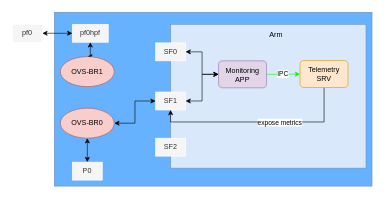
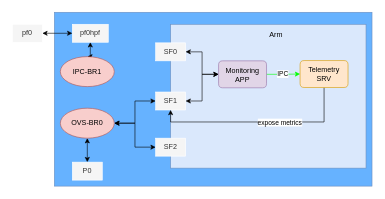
  <mxCell id="0" />
  <mxCell id="1" parent="0" />
  <mxCell id="2" value="" style="rounded=0;whiteSpace=wrap;html=1;fillColor=#66B2FF;strokeColor=#6c8ebf;" parent="1" vertex="1"><mxGeometry x="90" y="20" width="530" height="290" as="geometry" /></mxCell>
  <mxCell id="3" value="BlueField2" style="text;html=1;strokeColor=none;fillColor=none;align=center;verticalAlign=middle;whiteSpace=wrap;rounded=0;" parent="1" vertex="1"><mxGeometry x="460" y="153" width="60" height="30" as="geometry" /></mxCell>
  <mxCell id="4" style="edgeStyle=orthogonalEdgeStyle;rounded=0;orthogonalLoop=1;jettySize=auto;html=1;exitX=1;exitY=0.5;exitDx=0;exitDy=0;entryX=0;entryY=0.5;entryDx=0;entryDy=0;startArrow=classic;startFill=1;endArrow=classic;endFill=1;" parent="1" source="5" target="6" edge="1"><mxGeometry relative="1" as="geometry" /></mxCell>
  <mxCell id="5" value="pf0" style="rounded=0;whiteSpace=wrap;html=1;fillColor=#f5f5f5;fontColor=#333333;strokeColor=#FFFFFF;" parent="1" vertex="1"><mxGeometry x="20" y="40" width="50" height="30" as="geometry" /></mxCell>
  <mxCell id="6" value="pf0hpf" style="rounded=0;whiteSpace=wrap;html=1;fillColor=#f5f5f5;fontColor=#333333;strokeColor=#FFFFFF;" parent="1" vertex="1"><mxGeometry x="120" y="40" width="60" height="30" as="geometry" /></mxCell>
  <mxCell id="7" value="" style="rounded=0;whiteSpace=wrap;html=1;fillColor=#dae8fc;strokeColor=#6c8ebf;" parent="1" vertex="1"><mxGeometry x="284" y="40" width="326" height="240" as="geometry" /></mxCell>
  <mxCell id="8" value="Arm" style="text;html=1;strokeColor=none;fillColor=none;align=center;verticalAlign=middle;whiteSpace=wrap;rounded=0;" parent="1" vertex="1"><mxGeometry x="430" y="42.5" width="60" height="30" as="geometry" /></mxCell>
  <mxCell id="9" style="edgeStyle=orthogonalEdgeStyle;rounded=0;orthogonalLoop=1;jettySize=auto;html=1;exitX=0.5;exitY=0;exitDx=0;exitDy=0;entryX=0.5;entryY=1;entryDx=0;entryDy=0;startArrow=classic;startFill=1;" parent="1" source="21" target="6" edge="1"><mxGeometry relative="1" as="geometry"><mxPoint x="145" y="94" as="sourcePoint" /></mxGeometry></mxCell>
  <mxCell id="10" style="edgeStyle=orthogonalEdgeStyle;rounded=0;orthogonalLoop=1;jettySize=auto;html=1;exitX=0.5;exitY=1;exitDx=0;exitDy=0;startArrow=classic;startFill=1;" parent="1" source="20" target="15" edge="1"><mxGeometry relative="1" as="geometry"><mxPoint x="145" y="200" as="sourcePoint" /></mxGeometry></mxCell>
  <mxCell id="11" style="edgeStyle=orthogonalEdgeStyle;rounded=0;orthogonalLoop=1;jettySize=auto;html=1;exitX=1;exitY=0.5;exitDx=0;exitDy=0;entryX=0;entryY=0.5;entryDx=0;entryDy=0;startArrow=classic;startFill=1;" parent="1" source="20" target="14" edge="1"><mxGeometry relative="1" as="geometry"><mxPoint x="180" y="190" as="sourcePoint" /></mxGeometry></mxCell>
  <mxCell id="12" value="SF0" style="rounded=0;whiteSpace=wrap;html=1;fillColor=#f5f5f5;fontColor=#333333;strokeColor=#FFFFFF;" parent="1" vertex="1"><mxGeometry x="259" y="71" width="50" height="30" as="geometry" /></mxCell>
  <mxCell id="13" style="edgeStyle=orthogonalEdgeStyle;rounded=0;orthogonalLoop=1;jettySize=auto;html=1;exitX=1;exitY=0.5;exitDx=0;exitDy=0;entryX=0;entryY=0.5;entryDx=0;entryDy=0;startArrow=classic;startFill=1;" parent="1" source="14" target="19" edge="1"><mxGeometry relative="1" as="geometry" /></mxCell>
  <mxCell id="14" value="SF1" style="rounded=0;whiteSpace=wrap;html=1;fillColor=#f5f5f5;fontColor=#333333;strokeColor=#FFFFFF;" parent="1" vertex="1"><mxGeometry x="259" y="153" width="50" height="30" as="geometry" /></mxCell>
  <mxCell id="15" value="P0" style="rounded=0;whiteSpace=wrap;html=1;fillColor=#f5f5f5;fontColor=#333333;strokeColor=#FFFFFF;" parent="1" vertex="1"><mxGeometry x="120" y="270" width="50" height="30" as="geometry" /></mxCell>
  <mxCell id="16" style="edgeStyle=orthogonalEdgeStyle;rounded=0;orthogonalLoop=1;jettySize=auto;html=1;exitX=0;exitY=0.5;exitDx=0;exitDy=0;startArrow=classic;startFill=1;entryX=1;entryY=0.5;entryDx=0;entryDy=0;" parent="1" source="19" target="12" edge="1"><mxGeometry relative="1" as="geometry" /></mxCell>
  <mxCell id="17" style="edgeStyle=orthogonalEdgeStyle;rounded=0;orthogonalLoop=1;jettySize=auto;html=1;exitX=1;exitY=0.5;exitDx=0;exitDy=0;entryX=0;entryY=0.5;entryDx=0;entryDy=0;strokeColor=#00FF00;" edge="1" parent="1" source="19" target="24"><mxGeometry relative="1" as="geometry" /></mxCell>
  <mxCell id="18" value="IPC" style="edgeLabel;html=1;align=center;verticalAlign=middle;resizable=0;points=[];" vertex="1" connectable="0" parent="17"><mxGeometry x="-0.071" y="1" relative="1" as="geometry"><mxPoint as="offset" /></mxGeometry></mxCell>
  <mxCell id="19" value="Monitoring&lt;br&gt;APP" style="rounded=1;whiteSpace=wrap;html=1;fillColor=#e1d5e7;strokeColor=#9673a6;" parent="1" vertex="1"><mxGeometry x="364" y="101" width="80" height="45" as="geometry" /></mxCell>
  <mxCell id="20" value="OVS-BR0" style="ellipse;whiteSpace=wrap;html=1;fillColor=#f8cecc;strokeColor=#b85450;" vertex="1" parent="1"><mxGeometry x="100" y="180" width="90" height="50" as="geometry" /></mxCell>
- <mxCell id="21" value="OVS-BR1" style="ellipse;whiteSpace=wrap;html=1;fillColor=#f8cecc;strokeColor=#b85450;" vertex="1" parent="1"><mxGeometry x="100" y="94" width="90" height="50" as="geometry" /></mxCell>
+ <mxCell id="21" value="IPC-BR1" style="ellipse;whiteSpace=wrap;html=1;fillColor=#f8cecc;strokeColor=#b85450;" vertex="1" parent="1"><mxGeometry x="100" y="94" width="90" height="50" as="geometry" /></mxCell>
  <mxCell id="22" style="edgeStyle=orthogonalEdgeStyle;rounded=0;orthogonalLoop=1;jettySize=auto;html=1;exitX=0.5;exitY=1;exitDx=0;exitDy=0;entryX=0.5;entryY=1;entryDx=0;entryDy=0;" edge="1" parent="1" source="24" target="14"><mxGeometry relative="1" as="geometry" /></mxCell>
  <mxCell id="23" value="expose metrics" style="edgeLabel;html=1;align=center;verticalAlign=middle;resizable=0;points=[];" vertex="1" connectable="0" parent="22"><mxGeometry x="-0.209" relative="1" as="geometry"><mxPoint as="offset" /></mxGeometry></mxCell>
  <mxCell id="24" value="Telemetry&lt;br&gt;SRV" style="rounded=1;whiteSpace=wrap;html=1;fillColor=#ffe6cc;strokeColor=#d79b00;" vertex="1" parent="1"><mxGeometry x="500" y="100.5" width="80" height="45" as="geometry" /></mxCell>
+ <mxCell id="25" style="edgeStyle=orthogonalEdgeStyle;rounded=0;orthogonalLoop=1;jettySize=auto;html=1;exitX=0;exitY=0.5;exitDx=0;exitDy=0;entryX=1;entryY=0.5;entryDx=0;entryDy=0;startArrow=classic;startFill=1;" edge="1" parent="1" source="26" target="20"><mxGeometry relative="1" as="geometry" /></mxCell>
  <mxCell id="26" value="SF2" style="rounded=0;whiteSpace=wrap;html=1;fillColor=#f5f5f5;fontColor=#333333;strokeColor=#FFFFFF;" vertex="1" parent="1"><mxGeometry x="259" y="230" width="50" height="30" as="geometry" /></mxCell>
